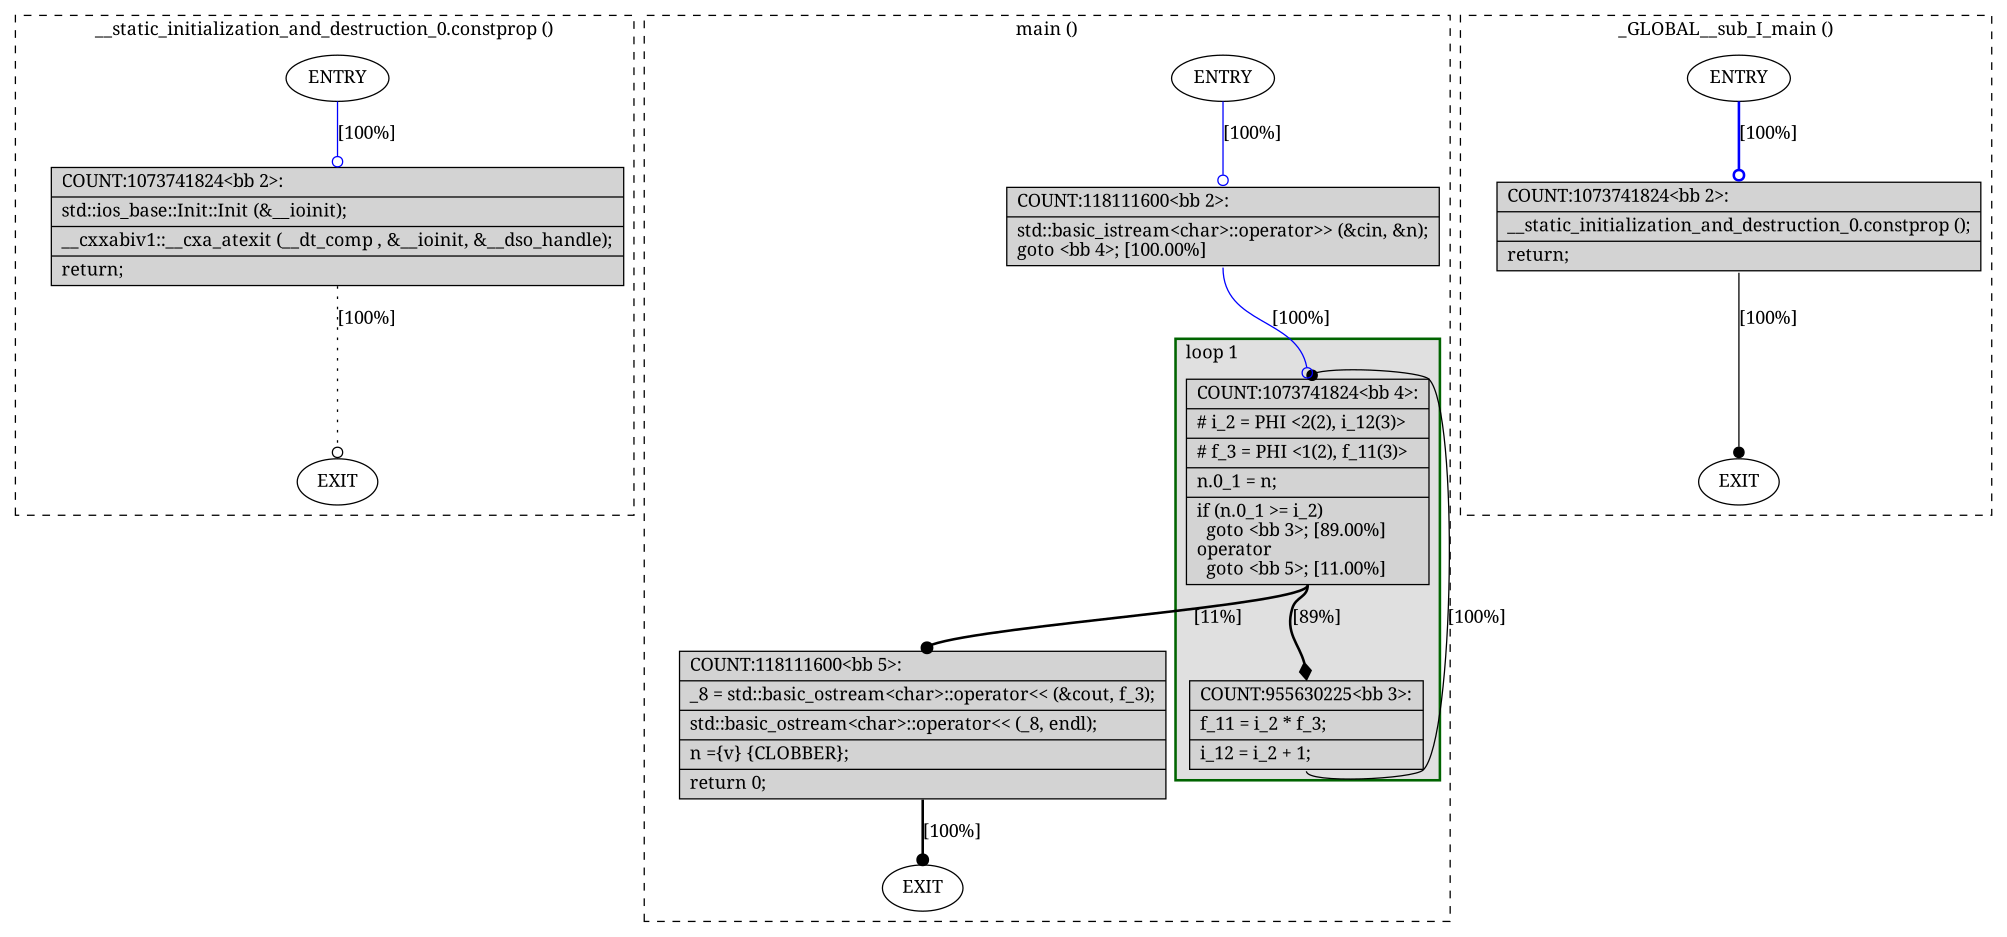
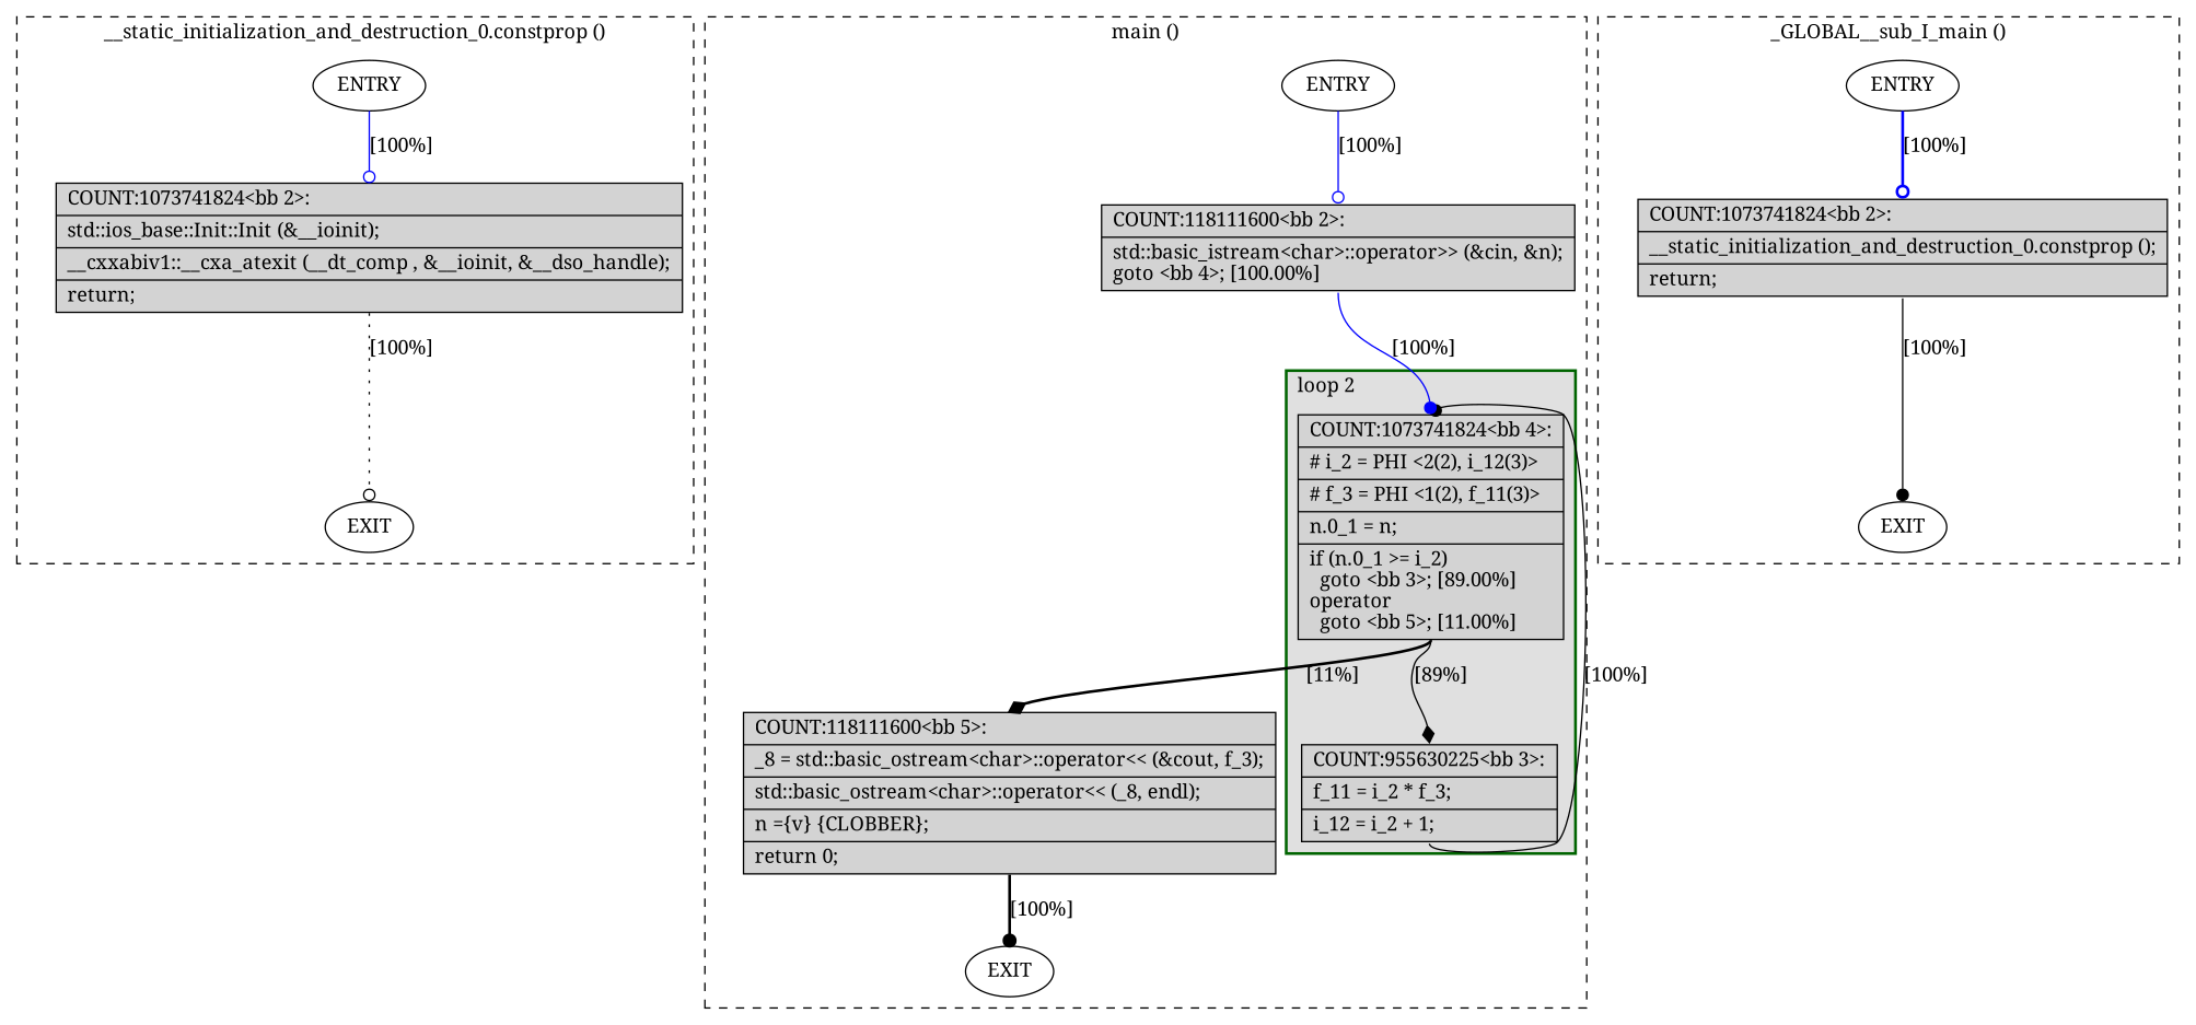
  digraph {
    fontname="Noto Serif"
    node [fillcolor=white fontname="Noto Serif" shape=ellipse style=filled]
    edge [constraint=true fontname="Noto Serif" headport=n style=solid tailport=s arrowhead=odot color=black weight=10]
    n1 [label=ENTRY]
    n2 [label=EXIT]
    n3 [fillcolor=lightgrey label="{COUNT:1073741824\<bb\ 2\>:\l|std::ios_base::Init::Init\ (&__ioinit);\l|__cxxabiv1::__cxa_atexit\ (__dt_comp\ ,\ &__ioinit,\ &__dso_handle);\l|return;\l}" shape=record]
    n4 [fillcolor=lightgrey label="{COUNT:1073741824\<bb\ 4\>:\l|#\ i_2\ =\ PHI\ \<2(2),\ i_12(3)\>\l|#\ f_3\ =\ PHI\ \<1(2),\ f_11(3)\>\l|n.0_1\ =\ n;\l|if\ (n.0_1\ \>=\ i_2)\l\ \ goto\ \<bb\ 3\>;\ [89.00%]\loperator\l\ \ goto\ \<bb\ 5\>;\ [11.00%]\l}" shape=record]
    n5 [fillcolor=lightgrey label="{COUNT:955630225\<bb\ 3\>:\l|f_11\ =\ i_2\ *\ f_3;\l|i_12\ =\ i_2\ +\ 1;\l}" shape=record]
    n6 [fillcolor=lightgrey label="{COUNT:118111600\<bb\ 5\>:\l|_8\ =\ std::basic_ostream\<char\>::operator\<\<\ (&cout,\ f_3);\l|std::basic_ostream\<char\>::operator\<\<\ (_8,\ endl);\l|n\ =\{v\}\ \{CLOBBER\};\l|return\ 0;\l}" shape=record]
    n7 [label=ENTRY]
    n8 [label=EXIT]
    n9 [fillcolor=lightgrey label="{COUNT:118111600\<bb\ 2\>:\l|std::basic_istream\<char\>::operator\>\>\ (&cin,\ &n);\lgoto\ \<bb\ 4\>;\ [100.00%]\l}" shape=record]
    n10 [label=ENTRY]
    n11 [label=EXIT]
    n12 [fillcolor=lightgrey label="{COUNT:1073741824\<bb\ 2\>:\l|__static_initialization_and_destruction_0.constprop\ ();\l|return;\l}" shape=record]
    subgraph cluster_1 {
      color=black
      label="__static_initialization_and_destruction_0.constprop ()"
      style=dashed
      n1
      n2
      n3
    }
    subgraph cluster_2 {
      color=black
      label="main ()"
      style=dashed
      n6
      n7
      n8
      n9
      subgraph cluster_3 {
        color=darkgreen
        fillcolor=grey88
-       label="loop 1"
+       label="loop 2"
        labeljust=l
        penwidth=2
        style=filled
        n4
        n5
      }
    }
    subgraph cluster_4 {
      color=black
      label="_GLOBAL__sub_I_main ()"
      style=dashed
      n10
      n11
      n12
    }
    n1 -> n2 [style=invis arrowhead="" color="" weight=""]
    n1 -> n3 [color=blue label="[100%]" weight=100]
    n3 -> n2 [label="[100%]" style=dotted]
-   n4 -> n5 [arrowhead=diamond label="[89%]" style=bold]
-   n4 -> n6 [arrowhead=dot label="[11%]" style=bold]
+   n4 -> n5 [arrowhead=diamond label="[89%]"]
+   n4 -> n6 [arrowhead=diamond label="[11%]" style=bold]
    n5 -> n4 [arrowhead=dot constraint=false label="[100%]"]
    n6 -> n8 [arrowhead=dot label="[100%]" style=bold]
    n7 -> n8 [style=invis arrowhead="" color="" weight=""]
    n7 -> n9 [color=blue label="[100%]" weight=100]
-   n9 -> n4 [color=blue label="[100%]" weight=100]
+   n9 -> n4 [arrowhead=dot color=blue label="[100%]" weight=100]
    n10 -> n11 [style=invis arrowhead="" color="" weight=""]
    n10 -> n12 [color=blue label="[100%]" style=bold weight=100]
    n12 -> n11 [arrowhead=dot label="[100%]"]
  }
